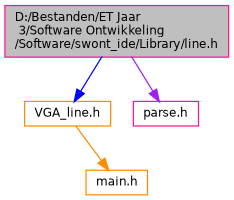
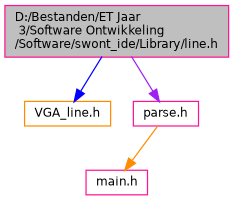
  digraph {
    node [color=deeppink fillcolor=white fontname=Helvetica fontsize=10 shape=record style=filled]
    edge [fontname=Helvetica fontsize=10 labelfontname=Helvetica labelfontsize=10 style=solid]
    n1 [fillcolor=grey75 fontcolor=black height=0.2 label="D:/Bestanden/ET Jaar\l 3/Software Ontwikkeling\l/Software/swont_ide/Library/line.h" width=0.4]
    n2 [color=darkorange height=0.2 label="VGA_line.h" width=0.4]
    n3 [height=0.2 label="parse.h" width=0.4]
-   n4 [color=darkorange height=0.2 label="main.h" width=0.4]
+   n4 [height=0.2 label="main.h" width=0.4]
    n1 -> n2 [color=blue]
    n1 -> n3 [color=purple]
-   n2 -> n4 [color=darkorange]
+   n3 -> n4 [color=darkorange]
  }
